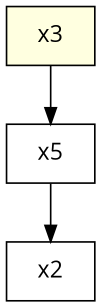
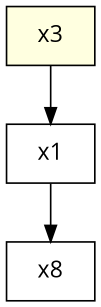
  digraph {
    fontname="Open Sans"
    node [fillcolor=white fontname="Open Sans" shape=box style=filled]
    edge [fontname="Open Sans"]
-   n1 [label=x5]
-   n2 [label=x2]
+   n1 [label=x1]
+   n2 [label=x8]
    n3 [fillcolor=lightyellow label=x3]
    n1 -> n2
    n3 -> n1
  }
